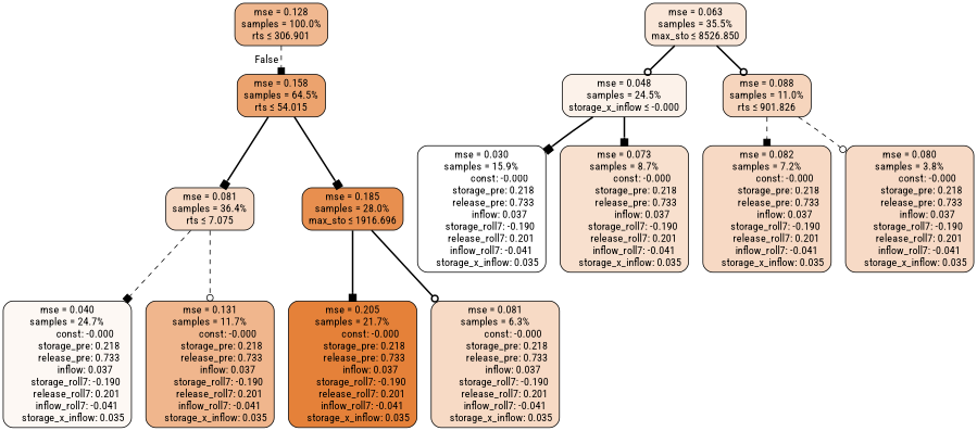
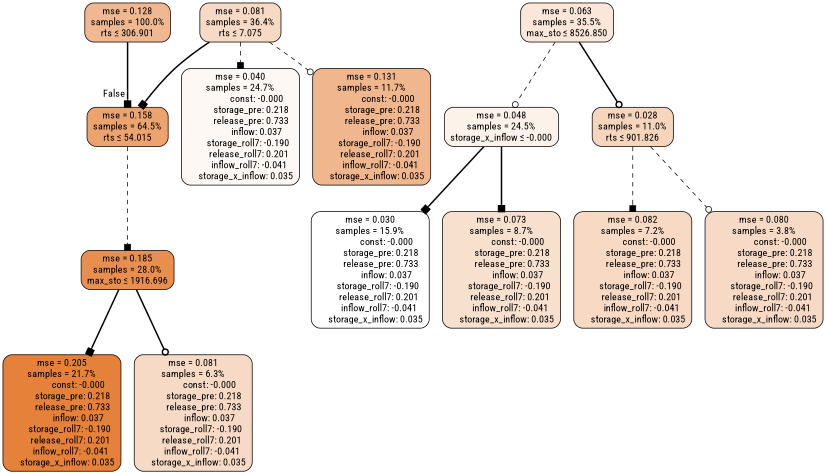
  digraph {
    fontname="Roboto Condensed"
    node [color=black fillcolor="#f7dac5" fontname="Roboto Condensed" shape=rectangle style="filled, rounded"]
    edge [arrowhead=box fontname="Roboto Condensed" style=bold]
    n1 [fillcolor="#f0b890" label="mse = 0.128\nsamples = 100.0%\nrts &le; 306.901"]
    n2 [fillcolor="#eca36e" label="mse = 0.158\nsamples = 64.5%\nrts &le; 54.015"]
    n3 [label="mse = 0.081\nsamples = 36.4%\nrts &le; 7.075"]
    n4 [fillcolor="#e88f4f" label="mse = 0.185\nsamples = 28.0%\nmax_sto &le; 1916.696"]
    n5 [fillcolor="#fae7d9" label="mse = 0.063\nsamples = 35.5%\nmax_sto &le; 8526.850"]
    n6 [fillcolor="#fcf2ea" label="mse = 0.048\nsamples = 24.5%\nstorage_x_inflow &le; -0.000"]
-   n7 [fillcolor="#f6d5bd" label="mse = 0.088\nsamples = 11.0%\nrts &le; 901.826"]
+   n7 [fillcolor="#f6d5bd" label="mse = 0.028\nsamples = 11.0%\nrts &le; 901.826"]
    n8 [fillcolor="#fdf8f4" label="mse = 0.040\nsamples = 24.7%\n               const: -0.000\n          storage_pre: 0.218\n          release_pre: 0.733\n               inflow: 0.037\n       storage_roll7: -0.190\n        release_roll7: 0.201\n        inflow_roll7: -0.041\n     storage_x_inflow: 0.035"]
    n9 [fillcolor="#f0b68d" label="mse = 0.131\nsamples = 11.7%\n               const: -0.000\n          storage_pre: 0.218\n          release_pre: 0.733\n               inflow: 0.037\n       storage_roll7: -0.190\n        release_roll7: 0.201\n        inflow_roll7: -0.041\n     storage_x_inflow: 0.035"]
    n10 [fillcolor="#e58139" label="mse = 0.205\nsamples = 21.7%\n               const: -0.000\n          storage_pre: 0.218\n          release_pre: 0.733\n               inflow: 0.037\n       storage_roll7: -0.190\n        release_roll7: 0.201\n        inflow_roll7: -0.041\n     storage_x_inflow: 0.035"]
    n11 [label="mse = 0.081\nsamples = 6.3%\n               const: -0.000\n          storage_pre: 0.218\n          release_pre: 0.733\n               inflow: 0.037\n       storage_roll7: -0.190\n        release_roll7: 0.201\n        inflow_roll7: -0.041\n     storage_x_inflow: 0.035"]
    n12 [fillcolor="#ffffff" label="mse = 0.030\nsamples = 15.9%\n               const: -0.000\n          storage_pre: 0.218\n          release_pre: 0.733\n               inflow: 0.037\n       storage_roll7: -0.190\n        release_roll7: 0.201\n        inflow_roll7: -0.041\n     storage_x_inflow: 0.035"]
    n13 [fillcolor="#f8e0ce" label="mse = 0.073\nsamples = 8.7%\n               const: -0.000\n          storage_pre: 0.218\n          release_pre: 0.733\n               inflow: 0.037\n       storage_roll7: -0.190\n        release_roll7: 0.201\n        inflow_roll7: -0.041\n     storage_x_inflow: 0.035"]
    n14 [fillcolor="#f7d9c4" label="mse = 0.082\nsamples = 7.2%\n               const: -0.000\n          storage_pre: 0.218\n          release_pre: 0.733\n               inflow: 0.037\n       storage_roll7: -0.190\n        release_roll7: 0.201\n        inflow_roll7: -0.041\n     storage_x_inflow: 0.035"]
    n15 [fillcolor="#f7dac6" label="mse = 0.080\nsamples = 3.8%\n               const: -0.000\n          storage_pre: 0.218\n          release_pre: 0.733\n               inflow: 0.037\n       storage_roll7: -0.190\n        release_roll7: 0.201\n        inflow_roll7: -0.041\n     storage_x_inflow: 0.035"]
-   n1 -> n2 [headlabel=False labelangle=45 labeldistance=2.5 style=dashed]
-   n2 -> n3
-   n2 -> n4
+   n1 -> n2 [headlabel=False labelangle=45 labeldistance=2.5]
+   n3 -> n2
+   n2 -> n4 [style=dashed]
    n3 -> n8 [style=dashed]
    n3 -> n9 [arrowhead=odot style=dashed]
    n4 -> n10
    n4 -> n11 [arrowhead=odot]
-   n5 -> n6 [arrowhead=odot]
+   n5 -> n6 [arrowhead=odot style=dashed]
    n5 -> n7 [arrowhead=odot]
    n6 -> n12
    n6 -> n13
    n7 -> n14 [style=dashed]
    n7 -> n15 [arrowhead=odot style=dashed]
  }
